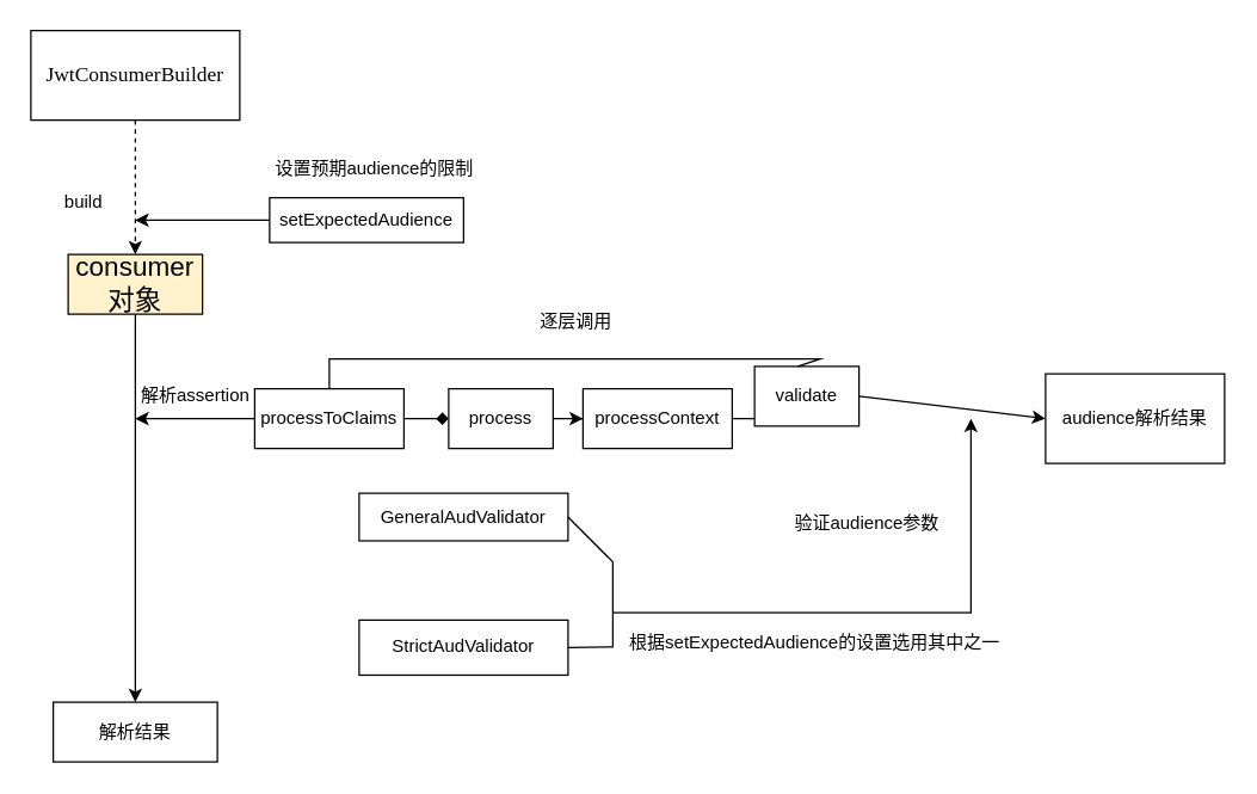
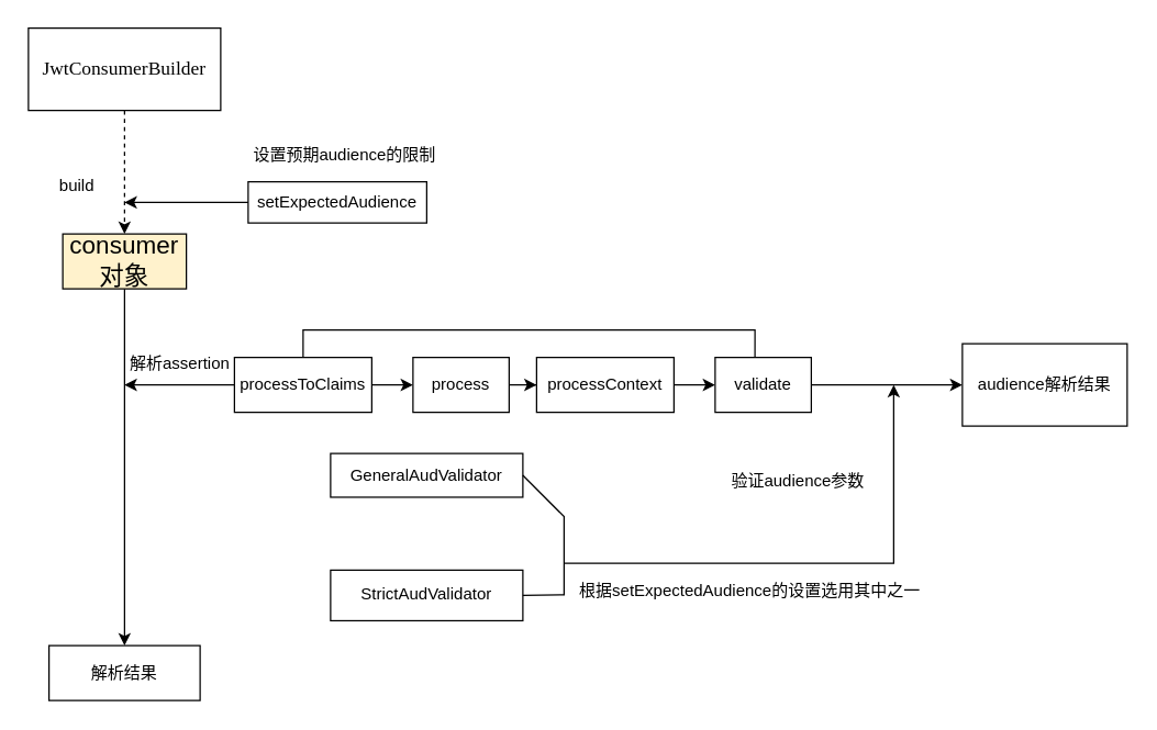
  <mxCell id="0" />
  <mxCell id="1" parent="0" />
  <mxCell id="2" value="" style="edgeStyle=orthogonalEdgeStyle;rounded=0;orthogonalLoop=1;jettySize=auto;html=1;dashed=1;" edge="1" parent="1" source="3" target="8"><mxGeometry relative="1" as="geometry" /></mxCell>
  <mxCell id="3" value="&lt;p class=&quot;MsoNormal&quot;&gt;&lt;span style=&quot;mso-spacerun:'yes';font-family:宋体;mso-ascii-font-family:Calibri;&lt;br/&gt;mso-hansi-font-family:Calibri;mso-bidi-font-family:'Times New Roman';font-size:10.5pt;&lt;br/&gt;mso-font-kerning:1.0pt;&quot;&gt;&lt;font face=&quot;Calibri&quot;&gt;JwtConsumerBuilder&lt;/font&gt;&lt;/span&gt;&lt;/p&gt;" style="rounded=0;whiteSpace=wrap;html=1;" vertex="1" parent="1"><mxGeometry x="20" y="20" width="140" height="60" as="geometry" /></mxCell>
  <mxCell id="4" value="setExpectedAudience" style="rounded=0;whiteSpace=wrap;html=1;" vertex="1" parent="1"><mxGeometry x="180" y="132" width="130" height="30" as="geometry" /></mxCell>
  <mxCell id="5" value="设置预期audience的限制" style="text;html=1;align=center;verticalAlign=middle;resizable=0;points=[];autosize=1;strokeColor=none;fillColor=none;" vertex="1" parent="1"><mxGeometry x="170" y="98" width="160" height="30" as="geometry" /></mxCell>
  <mxCell id="6" value="build" style="text;html=1;align=center;verticalAlign=middle;resizable=0;points=[];autosize=1;strokeColor=none;fillColor=none;" vertex="1" parent="1"><mxGeometry x="30" y="120" width="50" height="30" as="geometry" /></mxCell>
  <mxCell id="7" value="" style="edgeStyle=orthogonalEdgeStyle;rounded=0;orthogonalLoop=1;jettySize=auto;html=1;" edge="1" parent="1" source="8" target="16"><mxGeometry relative="1" as="geometry" /></mxCell>
  <mxCell id="8" value="&lt;font style=&quot;font-size: 18px;&quot;&gt;consumer对象&lt;/font&gt;" style="rounded=0;whiteSpace=wrap;html=1;fillColor=#fff2cc;" vertex="1" parent="1"><mxGeometry x="45" y="170" width="90" height="40" as="geometry" /></mxCell>
- <mxCell id="9" value="" style="edgeStyle=orthogonalEdgeStyle;rounded=0;orthogonalLoop=1;jettySize=auto;html=1;endArrow=diamond;" edge="1" parent="1" source="10" target="12"><mxGeometry relative="1" as="geometry" /></mxCell>
+ <mxCell id="9" value="" style="edgeStyle=orthogonalEdgeStyle;rounded=0;orthogonalLoop=1;jettySize=auto;html=1;" edge="1" parent="1" source="10" target="12"><mxGeometry relative="1" as="geometry" /></mxCell>
  <mxCell id="10" value="processToClaims" style="rounded=0;whiteSpace=wrap;html=1;" vertex="1" parent="1"><mxGeometry x="170" y="260" width="100" height="40" as="geometry" /></mxCell>
  <mxCell id="11" value="" style="edgeStyle=orthogonalEdgeStyle;rounded=0;orthogonalLoop=1;jettySize=auto;html=1;" edge="1" parent="1" source="12" target="14"><mxGeometry relative="1" as="geometry" /></mxCell>
  <mxCell id="12" value="process" style="rounded=0;whiteSpace=wrap;html=1;" vertex="1" parent="1"><mxGeometry x="300" y="260" width="70" height="40" as="geometry" /></mxCell>
  <mxCell id="13" value="" style="edgeStyle=orthogonalEdgeStyle;rounded=0;orthogonalLoop=1;jettySize=auto;html=1;" edge="1" parent="1" source="14" target="15"><mxGeometry relative="1" as="geometry" /></mxCell>
  <mxCell id="14" value="processContext" style="rounded=0;whiteSpace=wrap;html=1;" vertex="1" parent="1"><mxGeometry x="390" y="260" width="100" height="40" as="geometry" /></mxCell>
- <mxCell id="15" value="validate" style="rounded=0;whiteSpace=wrap;html=1;" vertex="1" parent="1"><mxGeometry x="505" y="245" width="70" height="40" as="geometry" /></mxCell>
+ <mxCell id="15" value="validate" style="rounded=0;whiteSpace=wrap;html=1;" vertex="1" parent="1"><mxGeometry x="520" y="260" width="70" height="40" as="geometry" /></mxCell>
  <mxCell id="16" value="解析结果" style="rounded=0;whiteSpace=wrap;html=1;" vertex="1" parent="1"><mxGeometry x="35" y="470" width="110" height="40" as="geometry" /></mxCell>
  <mxCell id="17" value="解析assertion" style="text;html=1;align=center;verticalAlign=middle;resizable=0;points=[];autosize=1;strokeColor=none;fillColor=none;" vertex="1" parent="1"><mxGeometry x="80" y="250" width="100" height="30" as="geometry" /></mxCell>
- <mxCell id="18" value="逐层调用" style="text;html=1;align=center;verticalAlign=middle;resizable=0;points=[];autosize=1;strokeColor=none;fillColor=none;" vertex="1" parent="1"><mxGeometry x="350" y="200" width="70" height="30" as="geometry" /></mxCell>
  <mxCell id="19" value="GeneralAudValidator" style="rounded=0;whiteSpace=wrap;html=1;" vertex="1" parent="1"><mxGeometry x="240" y="330" width="140" height="31.87" as="geometry" /></mxCell>
  <mxCell id="20" value="StrictAudValidator" style="rounded=0;whiteSpace=wrap;html=1;" vertex="1" parent="1"><mxGeometry x="240" y="415" width="140" height="36.87" as="geometry" /></mxCell>
  <mxCell id="21" value="" style="endArrow=classic;html=1;rounded=0;exitX=0;exitY=0.5;exitDx=0;exitDy=0;" edge="1" parent="1" source="4"><mxGeometry width="50" height="50" relative="1" as="geometry"><mxPoint x="330" y="240" as="sourcePoint" /><mxPoint x="90" y="147" as="targetPoint" /></mxGeometry></mxCell>
  <mxCell id="22" value="" style="endArrow=classic;html=1;rounded=0;" edge="1" parent="1"><mxGeometry width="50" height="50" relative="1" as="geometry"><mxPoint x="170" y="280" as="sourcePoint" /><mxPoint x="90" y="280" as="targetPoint" /></mxGeometry></mxCell>
  <mxCell id="23" value="" style="endArrow=none;html=1;rounded=0;exitX=1;exitY=0.5;exitDx=0;exitDy=0;entryX=1;entryY=0.5;entryDx=0;entryDy=0;" edge="1" parent="1" source="19" target="20"><mxGeometry width="50" height="50" relative="1" as="geometry"><mxPoint x="120" y="290" as="sourcePoint" /><mxPoint x="170" y="240" as="targetPoint" /><Array as="points"><mxPoint x="410" y="376" /><mxPoint x="410" y="433" /></Array></mxGeometry></mxCell>
  <mxCell id="24" value="" style="endArrow=classic;html=1;rounded=0;" edge="1" parent="1"><mxGeometry width="50" height="50" relative="1" as="geometry"><mxPoint x="410" y="410" as="sourcePoint" /><mxPoint x="650" y="280" as="targetPoint" /><Array as="points"><mxPoint x="650" y="410" /></Array></mxGeometry></mxCell>
  <mxCell id="25" value="" style="endArrow=classic;html=1;rounded=0;exitX=1;exitY=0.5;exitDx=0;exitDy=0;" edge="1" parent="1" source="15"><mxGeometry width="50" height="50" relative="1" as="geometry"><mxPoint x="330" y="260" as="sourcePoint" /><mxPoint x="700" y="280" as="targetPoint" /></mxGeometry></mxCell>
  <mxCell id="26" value="根据setExpectedAudience的设置选用其中之一" style="text;html=1;align=center;verticalAlign=middle;resizable=0;points=[];autosize=1;strokeColor=none;fillColor=none;" vertex="1" parent="1"><mxGeometry x="410" y="415" width="270" height="30" as="geometry" /></mxCell>
  <mxCell id="27" value="验证audience参数" style="text;html=1;align=center;verticalAlign=middle;resizable=0;points=[];autosize=1;strokeColor=none;fillColor=none;" vertex="1" parent="1"><mxGeometry x="520" y="335" width="120" height="30" as="geometry" /></mxCell>
  <mxCell id="28" value="audience解析结果" style="rounded=0;whiteSpace=wrap;html=1;" vertex="1" parent="1"><mxGeometry x="700" y="250" width="120" height="60" as="geometry" /></mxCell>
  <mxCell id="29" value="" style="endArrow=none;html=1;rounded=0;exitX=0.5;exitY=0;exitDx=0;exitDy=0;entryX=0.414;entryY=0;entryDx=0;entryDy=0;entryPerimeter=0;" edge="1" parent="1" source="10" target="15"><mxGeometry width="50" height="50" relative="1" as="geometry"><mxPoint x="330" y="260" as="sourcePoint" /><mxPoint x="380" y="210" as="targetPoint" /><Array as="points"><mxPoint x="220" y="240" /><mxPoint x="549" y="240" /></Array></mxGeometry></mxCell>
